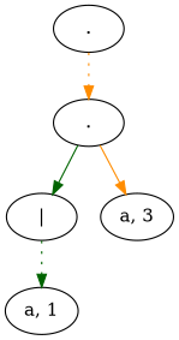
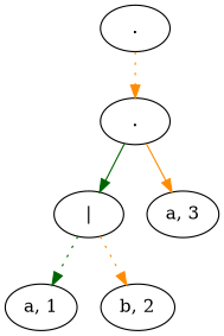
  digraph {
    edge [color=darkorange style=dotted]
    n1 [label="a, 1"]
    n2 [label="|"]
+   n3 [label="b, 2"]
    n4 [label="."]
    n5 [label="a, 3"]
    n6 [label="."]
    n2 -> n1 [color=darkgreen]
+   n2 -> n3
    n4 -> n2 [color=darkgreen style=solid]
    n4 -> n5 [style=solid]
    n6 -> n4
  }
